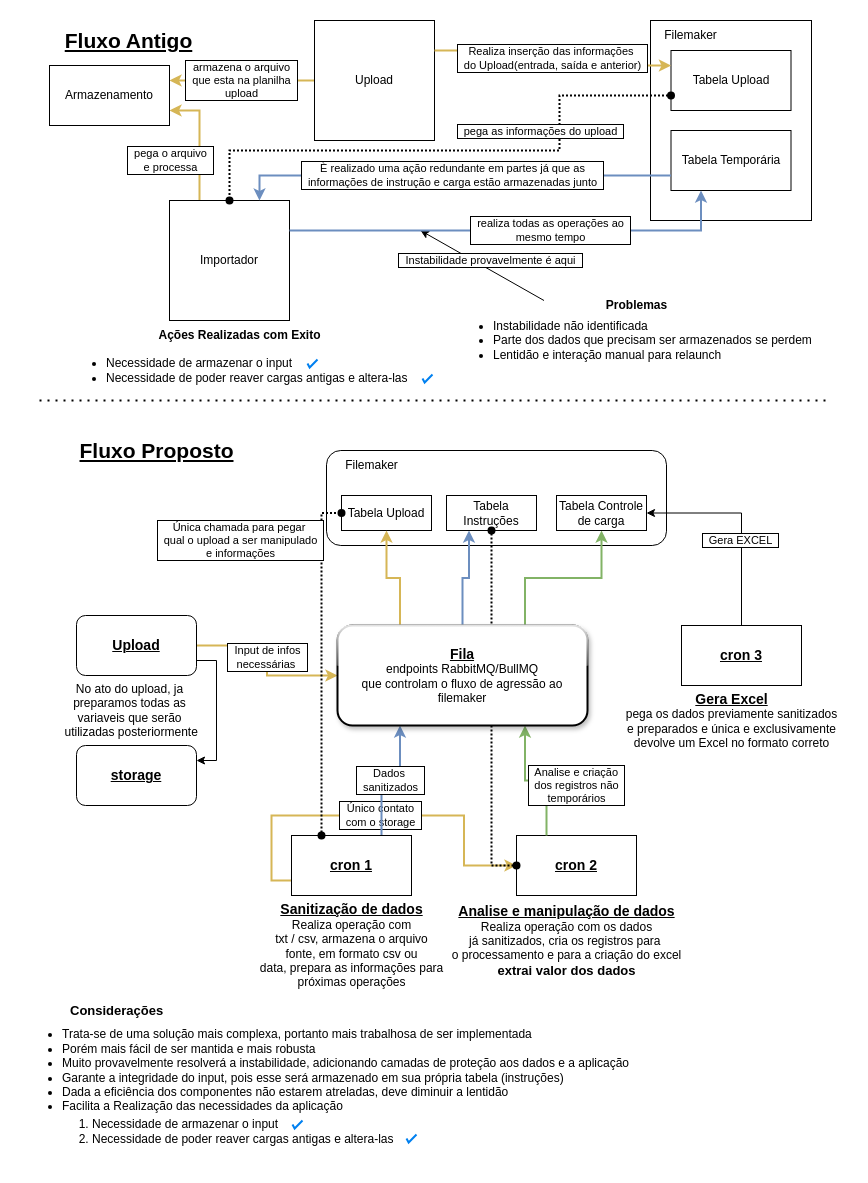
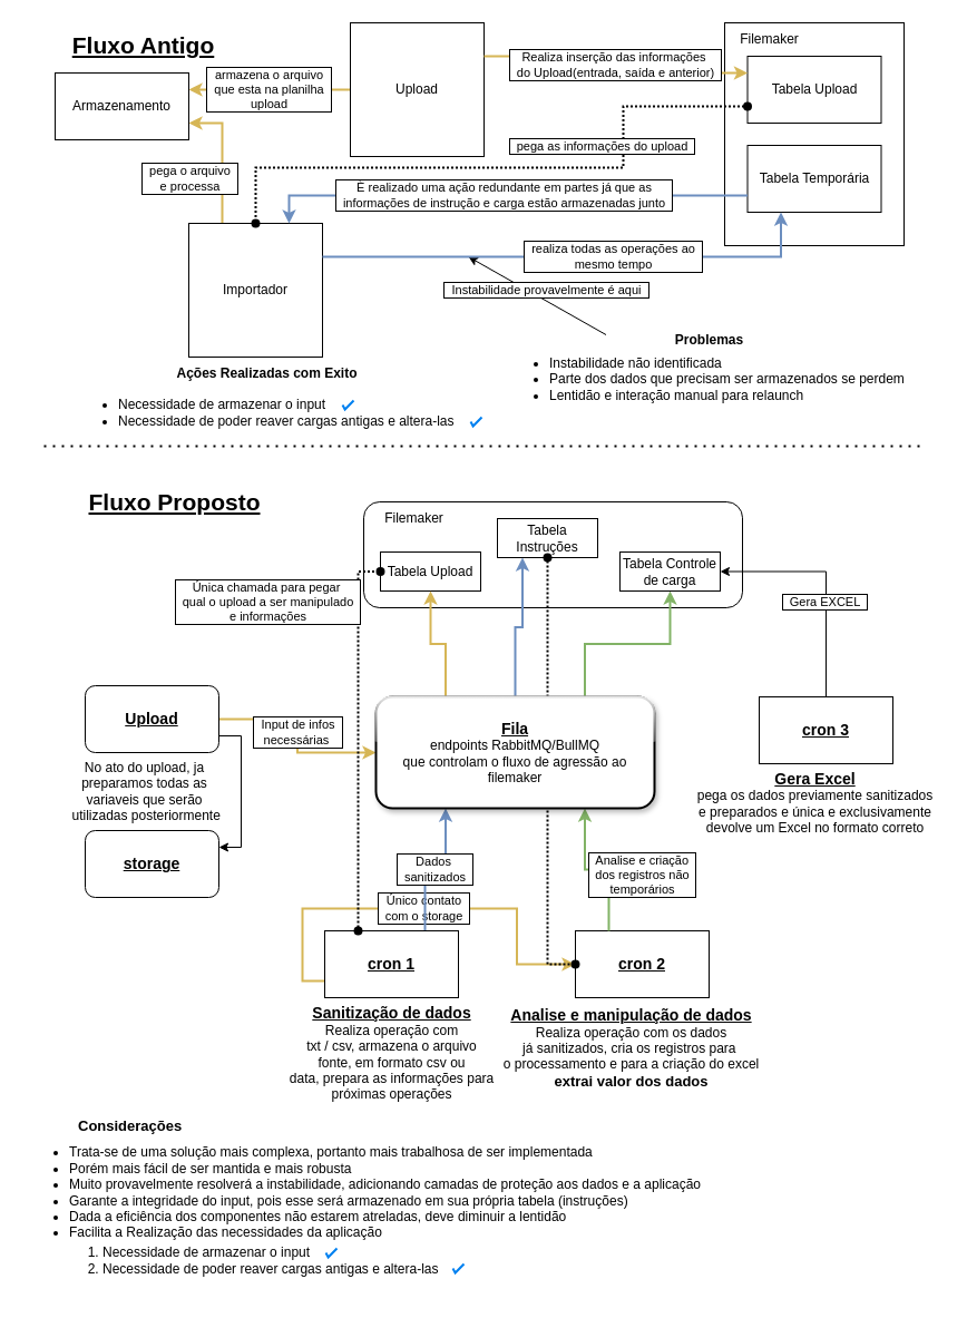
  <mxCell id="0" />
  <mxCell id="1" parent="0" />
  <mxCell id="2" value="" style="rounded=1;whiteSpace=wrap;html=1;" parent="1" vertex="1"><mxGeometry x="326" y="450" width="340" height="95" as="geometry" /></mxCell>
  <mxCell id="3" value="armazena o arquivo&lt;br&gt;&amp;nbsp; que esta na planilha&amp;nbsp;&amp;nbsp;&lt;br&gt;upload" style="edgeStyle=orthogonalEdgeStyle;rounded=0;orthogonalLoop=1;jettySize=auto;html=1;exitX=0;exitY=0.5;exitDx=0;exitDy=0;entryX=1;entryY=0.25;entryDx=0;entryDy=0;strokeWidth=2;labelBorderColor=default;fillColor=#fff2cc;strokeColor=#d6b656;" parent="1" source="4" target="8" edge="1"><mxGeometry x="0.007" relative="1" as="geometry"><mxPoint as="offset" /></mxGeometry></mxCell>
  <mxCell id="4" value="Upload" style="rounded=0;whiteSpace=wrap;html=1;" parent="1" vertex="1"><mxGeometry x="314" y="20" width="120" height="120" as="geometry" /></mxCell>
  <mxCell id="5" value="&amp;nbsp; pega o arquivo&amp;nbsp;&amp;nbsp;&lt;br&gt;e processa" style="edgeStyle=orthogonalEdgeStyle;rounded=0;orthogonalLoop=1;jettySize=auto;html=1;exitX=0.25;exitY=0;exitDx=0;exitDy=0;entryX=1;entryY=0.75;entryDx=0;entryDy=0;strokeWidth=2;labelBorderColor=default;fillColor=#fff2cc;strokeColor=#d6b656;" parent="1" source="6" target="8" edge="1"><mxGeometry x="-0.333" y="29" relative="1" as="geometry"><mxPoint as="offset" /></mxGeometry></mxCell>
  <mxCell id="6" value="Importador" style="rounded=0;whiteSpace=wrap;html=1;" parent="1" vertex="1"><mxGeometry x="169" y="200" width="120" height="120" as="geometry" /></mxCell>
  <mxCell id="7" value="" style="rounded=0;whiteSpace=wrap;html=1;" parent="1" vertex="1"><mxGeometry x="650" y="20" width="161" height="200" as="geometry" /></mxCell>
  <mxCell id="8" value="Armazenamento" style="rounded=0;whiteSpace=wrap;html=1;" parent="1" vertex="1"><mxGeometry x="49" y="65" width="120" height="60" as="geometry" /></mxCell>
  <mxCell id="9" value="Fluxo Antigo" style="text;html=1;align=center;verticalAlign=middle;resizable=0;points=[];autosize=1;strokeColor=none;fillColor=none;fontStyle=5;fontSize=21;" parent="1" vertex="1"><mxGeometry x="53" y="20" width="150" height="40" as="geometry" /></mxCell>
  <mxCell id="10" value="Fluxo Proposto" style="text;html=1;align=center;verticalAlign=middle;resizable=0;points=[];autosize=1;strokeColor=none;fillColor=none;fontStyle=5;fontSize=21;" parent="1" vertex="1"><mxGeometry x="66" y="430" width="180" height="40" as="geometry" /></mxCell>
  <mxCell id="11" style="edgeStyle=orthogonalEdgeStyle;rounded=0;orthogonalLoop=1;jettySize=auto;html=1;exitX=1;exitY=0.75;exitDx=0;exitDy=0;entryX=1;entryY=0.25;entryDx=0;entryDy=0;" parent="1" source="13" target="15" edge="1"><mxGeometry relative="1" as="geometry" /></mxCell>
  <mxCell id="12" value="&amp;nbsp; Input de infos&amp;nbsp;&amp;nbsp;&lt;br&gt;necessárias&amp;nbsp;" style="edgeStyle=orthogonalEdgeStyle;rounded=0;orthogonalLoop=1;jettySize=auto;html=1;exitX=1;exitY=0.5;exitDx=0;exitDy=0;entryX=0;entryY=0.5;entryDx=0;entryDy=0;fillColor=#fff2cc;strokeColor=#d6b656;strokeWidth=2;labelBorderColor=default;" parent="1" source="13" target="35" edge="1"><mxGeometry x="-0.045" relative="1" as="geometry"><mxPoint as="offset" /></mxGeometry></mxCell>
  <mxCell id="13" value="&lt;b&gt;&lt;u&gt;&lt;font style=&quot;font-size: 14px;&quot;&gt;Upload&lt;/font&gt;&lt;/u&gt;&lt;/b&gt;" style="rounded=1;whiteSpace=wrap;html=1;" parent="1" vertex="1"><mxGeometry x="76" y="615" width="120" height="60" as="geometry" /></mxCell>
  <mxCell id="14" value="No ato do upload,&amp;nbsp;ja &lt;br&gt;preparamos todas as &lt;br&gt;variaveis que serão&lt;br&gt;&amp;nbsp;utilizadas posteriormente" style="text;html=1;align=center;verticalAlign=middle;resizable=0;points=[];autosize=1;strokeColor=none;fillColor=none;" parent="1" vertex="1"><mxGeometry x="49" y="675" width="160" height="70" as="geometry" /></mxCell>
  <mxCell id="15" value="&lt;font style=&quot;font-size: 14px;&quot;&gt;&lt;b&gt;&lt;u&gt;storage&lt;/u&gt;&lt;/b&gt;&lt;/font&gt;" style="rounded=1;whiteSpace=wrap;html=1;" parent="1" vertex="1"><mxGeometry x="76" y="745" width="120" height="60" as="geometry" /></mxCell>
  <mxCell id="16" style="edgeStyle=orthogonalEdgeStyle;rounded=0;orthogonalLoop=1;jettySize=auto;html=1;exitX=0.5;exitY=0;exitDx=0;exitDy=0;entryX=0.25;entryY=1;entryDx=0;entryDy=0;fillColor=#dae8fc;strokeColor=#6c8ebf;strokeWidth=2;" parent="1" source="35" target="32" edge="1"><mxGeometry relative="1" as="geometry" /></mxCell>
  <mxCell id="17" style="edgeStyle=orthogonalEdgeStyle;rounded=0;orthogonalLoop=1;jettySize=auto;html=1;exitX=0.75;exitY=0;exitDx=0;exitDy=0;entryX=0.5;entryY=1;entryDx=0;entryDy=0;fillColor=#d5e8d4;strokeColor=#82b366;strokeWidth=2;" parent="1" source="35" target="31" edge="1"><mxGeometry relative="1" as="geometry" /></mxCell>
  <mxCell id="18" value="Único contato&lt;br&gt;&amp;nbsp; com o storage&amp;nbsp;&amp;nbsp;" style="edgeStyle=orthogonalEdgeStyle;rounded=0;orthogonalLoop=1;jettySize=auto;html=1;exitX=0;exitY=0.75;exitDx=0;exitDy=0;fillColor=#fff2cc;strokeColor=#d6b656;strokeWidth=2;labelBorderColor=default;spacingLeft=8;" parent="1" source="20" target="21" edge="1"><mxGeometry relative="1" as="geometry" /></mxCell>
  <mxCell id="19" value="Dados&amp;nbsp;&lt;br&gt;&amp;nbsp; sanitizados&amp;nbsp;&amp;nbsp;" style="edgeStyle=orthogonalEdgeStyle;rounded=0;orthogonalLoop=1;jettySize=auto;html=1;exitX=0.75;exitY=0;exitDx=0;exitDy=0;entryX=0.25;entryY=1;entryDx=0;entryDy=0;fillColor=#dae8fc;strokeColor=#6c8ebf;strokeWidth=2;labelBorderColor=default;" parent="1" source="20" target="35" edge="1"><mxGeometry relative="1" as="geometry" /></mxCell>
  <mxCell id="20" value="&lt;font style=&quot;font-size: 14px;&quot;&gt;&lt;b&gt;&lt;u&gt;cron 1&lt;/u&gt;&lt;/b&gt;&lt;/font&gt;" style="rounded=0;whiteSpace=wrap;html=1;" parent="1" vertex="1"><mxGeometry x="291" y="835" width="120" height="60" as="geometry" /></mxCell>
  <mxCell id="21" value="&lt;font style=&quot;font-size: 14px;&quot;&gt;&lt;b&gt;&lt;u&gt;cron 2&lt;/u&gt;&lt;/b&gt;&lt;/font&gt;" style="rounded=0;whiteSpace=wrap;html=1;" parent="1" vertex="1"><mxGeometry x="516" y="835" width="120" height="60" as="geometry" /></mxCell>
  <mxCell id="22" value="&lt;b&gt;&lt;u&gt;&lt;font style=&quot;font-size: 14px;&quot;&gt;Sanitização de dados&lt;/font&gt;&lt;/u&gt;&lt;/b&gt;&lt;br&gt;Realiza operação com&lt;br&gt;txt / csv, armazena o arquivo&lt;br&gt;fonte, em formato csv ou&lt;br&gt;data, prepara as informações para&lt;br&gt;próximas operações" style="text;html=1;align=center;verticalAlign=middle;resizable=0;points=[];autosize=1;strokeColor=none;fillColor=none;" parent="1" vertex="1"><mxGeometry x="246" y="895" width="210" height="100" as="geometry" /></mxCell>
  <mxCell id="23" value="&amp;nbsp; Gera EXCEL&amp;nbsp;&amp;nbsp;" style="edgeStyle=orthogonalEdgeStyle;rounded=0;orthogonalLoop=1;jettySize=auto;html=1;exitX=0.5;exitY=0;exitDx=0;exitDy=0;entryX=1;entryY=0.5;entryDx=0;entryDy=0;labelBorderColor=default;" parent="1" source="24" target="31" edge="1"><mxGeometry x="-0.181" y="1" relative="1" as="geometry"><mxPoint as="offset" /></mxGeometry></mxCell>
  <mxCell id="24" value="&lt;font style=&quot;font-size: 14px;&quot;&gt;&lt;b&gt;&lt;u&gt;cron 3&lt;/u&gt;&lt;/b&gt;&lt;/font&gt;" style="rounded=0;whiteSpace=wrap;html=1;" parent="1" vertex="1"><mxGeometry x="681" y="625" width="120" height="60" as="geometry" /></mxCell>
  <mxCell id="25" value="&lt;b&gt;&lt;u&gt;&lt;font style=&quot;font-size: 14px;&quot;&gt;Analise e manipulação de dados&lt;/font&gt;&lt;/u&gt;&lt;/b&gt;&lt;br&gt;Realiza operação com os dados&lt;br&gt;já sanitizados, cria os registros para&amp;nbsp;&lt;br&gt;o processamento e para a criação do excel&lt;br&gt;&lt;b&gt;&lt;font style=&quot;font-size: 13px;&quot;&gt;extrai valor dos dados&lt;/font&gt;&lt;/b&gt;" style="text;html=1;align=center;verticalAlign=middle;resizable=0;points=[];autosize=1;strokeColor=none;fillColor=none;" parent="1" vertex="1"><mxGeometry x="441" y="895" width="250" height="90" as="geometry" /></mxCell>
  <mxCell id="26" value="&lt;b&gt;&lt;u&gt;&lt;font style=&quot;font-size: 14px;&quot;&gt;Gera Excel&lt;/font&gt;&lt;/u&gt;&lt;/b&gt;&lt;br&gt;pega os dados previamente sanitizados&lt;br&gt;e preparados e única e exclusivamente&lt;br&gt;devolve um Excel no formato correto" style="text;html=1;align=center;verticalAlign=middle;resizable=0;points=[];autosize=1;strokeColor=none;fillColor=none;" parent="1" vertex="1"><mxGeometry x="615.5" y="685" width="230" height="70" as="geometry" /></mxCell>
  <mxCell id="27" value="Tabela Upload" style="rounded=0;whiteSpace=wrap;html=1;" parent="1" vertex="1"><mxGeometry x="341" y="495" width="90" height="35" as="geometry" /></mxCell>
  <mxCell id="28" value="Única chamada para pegar&amp;nbsp;&lt;br&gt;&amp;nbsp; qual o upload a ser manipulado&amp;nbsp;&amp;nbsp;&lt;br&gt;e informações" style="edgeStyle=orthogonalEdgeStyle;rounded=0;orthogonalLoop=1;jettySize=auto;html=1;exitX=0.25;exitY=0;exitDx=0;exitDy=0;startArrow=oval;startFill=1;endArrow=oval;endFill=1;entryX=0;entryY=0.5;entryDx=0;entryDy=0;fillColor=none;strokeWidth=2;dashed=1;dashPattern=1 1;labelBorderColor=default;" parent="1" source="20" target="27" edge="1"><mxGeometry x="0.724" y="81" relative="1" as="geometry"><mxPoint x="326" y="595" as="targetPoint" /><mxPoint as="offset" /></mxGeometry></mxCell>
  <mxCell id="29" style="edgeStyle=orthogonalEdgeStyle;rounded=0;orthogonalLoop=1;jettySize=auto;html=1;exitX=0.25;exitY=0;exitDx=0;exitDy=0;entryX=0.5;entryY=1;entryDx=0;entryDy=0;fillColor=#fff2cc;strokeColor=#d6b656;strokeWidth=2;" parent="1" source="35" target="27" edge="1"><mxGeometry relative="1" as="geometry" /></mxCell>
  <mxCell id="30" value="Filemaker" style="text;html=1;align=center;verticalAlign=middle;resizable=0;points=[];autosize=1;strokeColor=none;fillColor=none;" parent="1" vertex="1"><mxGeometry x="331" y="450" width="80" height="30" as="geometry" /></mxCell>
  <mxCell id="31" value="Tabela Controle de carga" style="rounded=0;whiteSpace=wrap;html=1;" parent="1" vertex="1"><mxGeometry x="556" y="495" width="90" height="35" as="geometry" /></mxCell>
- <mxCell id="32" value="Tabela Instruções" style="rounded=0;whiteSpace=wrap;html=1;" parent="1" vertex="1"><mxGeometry x="446" y="495" width="90" height="35" as="geometry" /></mxCell>
+ <mxCell id="32" value="Tabela Instruções" style="rounded=0;whiteSpace=wrap;html=1;" parent="1" vertex="1"><mxGeometry x="446" y="465" width="90" height="35" as="geometry" /></mxCell>
  <mxCell id="33" value="&amp;nbsp; Analise e criação&amp;nbsp;&amp;nbsp;&lt;br&gt;dos registros não&lt;br&gt;temporários" style="edgeStyle=orthogonalEdgeStyle;rounded=0;orthogonalLoop=1;jettySize=auto;html=1;exitX=0.25;exitY=0;exitDx=0;exitDy=0;entryX=0.75;entryY=1;entryDx=0;entryDy=0;fillColor=#d5e8d4;strokeColor=#82b366;strokeWidth=2;labelBorderColor=default;" parent="1" source="21" target="35" edge="1"><mxGeometry x="-0.239" y="-30" relative="1" as="geometry"><mxPoint as="offset" /></mxGeometry></mxCell>
  <mxCell id="34" style="edgeStyle=orthogonalEdgeStyle;rounded=0;orthogonalLoop=1;jettySize=auto;html=1;exitX=0.5;exitY=1;exitDx=0;exitDy=0;entryX=0;entryY=0.5;entryDx=0;entryDy=0;fillColor=none;strokeWidth=2;endArrow=oval;endFill=1;startArrow=oval;startFill=1;dashed=1;dashPattern=1 1;" parent="1" source="32" target="21" edge="1"><mxGeometry relative="1" as="geometry" /></mxCell>
  <mxCell id="35" value="&lt;b&gt;&lt;u&gt;&lt;font style=&quot;font-size: 14px;&quot;&gt;Fila&lt;/font&gt;&lt;/u&gt;&lt;/b&gt;&lt;br&gt;endpoints RabbitMQ/BullMQ&lt;br&gt;que controlam o fluxo de agressão ao filemaker" style="rounded=1;whiteSpace=wrap;html=1;perimeterSpacing=0;shadow=1;glass=1;strokeWidth=2;" parent="1" vertex="1"><mxGeometry x="337" y="625" width="250" height="100" as="geometry" /></mxCell>
  <mxCell id="36" value="" style="endArrow=none;dashed=1;html=1;dashPattern=1 3;strokeWidth=2;rounded=0;" parent="1" edge="1"><mxGeometry width="50" height="50" relative="1" as="geometry"><mxPoint x="39" y="400" as="sourcePoint" /><mxPoint x="829" y="400" as="targetPoint" /><Array as="points"><mxPoint x="439" y="400" /></Array></mxGeometry></mxCell>
  <mxCell id="37" value="&lt;ul&gt;&lt;li&gt;Necessidade de armazenar o input&lt;/li&gt;&lt;li&gt;Necessidade de poder reaver cargas antigas e altera-las&lt;/li&gt;&lt;/ul&gt;" style="text;strokeColor=none;fillColor=none;html=1;whiteSpace=wrap;verticalAlign=middle;overflow=hidden;" parent="1" vertex="1"><mxGeometry x="64" y="330" width="370" height="80" as="geometry" /></mxCell>
  <mxCell id="38" value="&lt;b&gt;Ações Realizadas com Exito&lt;/b&gt;" style="text;html=1;align=center;verticalAlign=middle;resizable=0;points=[];autosize=1;strokeColor=none;fillColor=none;" parent="1" vertex="1"><mxGeometry x="144" y="320" width="190" height="30" as="geometry" /></mxCell>
  <mxCell id="39" value="Problemas" style="text;html=1;align=center;verticalAlign=middle;resizable=0;points=[];autosize=1;strokeColor=none;fillColor=none;fontStyle=1" parent="1" vertex="1"><mxGeometry x="596" y="290" width="80" height="30" as="geometry" /></mxCell>
  <mxCell id="40" value="&lt;ul&gt;&lt;li&gt;Instabilidade não identificada&lt;/li&gt;&lt;li&gt;Parte dos dados que precisam ser armazenados se perdem&lt;/li&gt;&lt;li&gt;Lentidão e interação manual para relaunch&lt;/li&gt;&lt;/ul&gt;" style="text;strokeColor=none;fillColor=none;html=1;whiteSpace=wrap;verticalAlign=middle;overflow=hidden;" parent="1" vertex="1"><mxGeometry x="451" y="300" width="370" height="80" as="geometry" /></mxCell>
  <mxCell id="41" value="&amp;nbsp; Instabilidade provavelmente é aqui&amp;nbsp;&amp;nbsp;" style="endArrow=classic;html=1;rounded=0;exitX=0.25;exitY=0;exitDx=0;exitDy=0;labelBorderColor=default;spacingTop=0;spacing=2;spacingBottom=0;spacingLeft=0;" parent="1" source="40" edge="1"><mxGeometry x="-0.066" y="-8" width="50" height="50" relative="1" as="geometry"><mxPoint x="510.5" y="445" as="sourcePoint" /><mxPoint x="420" y="230" as="targetPoint" /><mxPoint as="offset" /></mxGeometry></mxCell>
  <mxCell id="42" value="Filemaker" style="text;html=1;align=center;verticalAlign=middle;resizable=0;points=[];autosize=1;strokeColor=none;fillColor=none;" parent="1" vertex="1"><mxGeometry x="650" y="20" width="80" height="30" as="geometry" /></mxCell>
  <mxCell id="43" value="Tabela Upload" style="rounded=0;whiteSpace=wrap;html=1;" parent="1" vertex="1"><mxGeometry x="670.5" y="50" width="120" height="60" as="geometry" /></mxCell>
  <mxCell id="44" value="Tabela Temporária" style="rounded=0;whiteSpace=wrap;html=1;" parent="1" vertex="1"><mxGeometry x="670.5" y="130" width="120" height="60" as="geometry" /></mxCell>
  <mxCell id="45" value="&amp;nbsp; realiza todas as operações ao&amp;nbsp;&amp;nbsp;&lt;br&gt;mesmo tempo" style="edgeStyle=orthogonalEdgeStyle;rounded=0;orthogonalLoop=1;jettySize=auto;html=1;exitX=1;exitY=0.25;exitDx=0;exitDy=0;entryX=0.25;entryY=1;entryDx=0;entryDy=0;strokeWidth=2;fillColor=#dae8fc;strokeColor=#6c8ebf;labelBorderColor=default;" parent="1" source="6" target="44" edge="1"><mxGeometry x="0.156" relative="1" as="geometry"><mxPoint as="offset" /></mxGeometry></mxCell>
  <mxCell id="46" value="&amp;nbsp; pega as informações do upload&amp;nbsp;&amp;nbsp;" style="edgeStyle=orthogonalEdgeStyle;rounded=0;orthogonalLoop=1;jettySize=auto;html=1;exitX=0;exitY=0.75;exitDx=0;exitDy=0;entryX=0.5;entryY=0;entryDx=0;entryDy=0;endArrow=oval;endFill=1;startArrow=oval;startFill=1;dashed=1;dashPattern=1 1;strokeWidth=2;labelBorderColor=default;" parent="1" source="43" target="6" edge="1"><mxGeometry x="-0.464" y="-19" relative="1" as="geometry"><Array as="points"><mxPoint x="559" y="95" /><mxPoint x="559" y="150" /><mxPoint x="229" y="150" /></Array><mxPoint y="1" as="offset" /></mxGeometry></mxCell>
  <mxCell id="47" value="È realizado uma ação redundante em partes já que as &lt;br&gt;&amp;nbsp; informações de instrução e carga estão armazenadas junto&amp;nbsp;&amp;nbsp;" style="edgeStyle=orthogonalEdgeStyle;rounded=0;orthogonalLoop=1;jettySize=auto;html=1;exitX=0.75;exitY=0;exitDx=0;exitDy=0;entryX=0;entryY=0.75;entryDx=0;entryDy=0;startArrow=classic;startFill=1;endArrow=none;endFill=0;strokeWidth=2;fillColor=#dae8fc;strokeColor=#6c8ebf;labelBorderColor=default;" parent="1" source="6" target="44" edge="1"><mxGeometry relative="1" as="geometry" /></mxCell>
  <mxCell id="48" value="Realiza inserção das informações&amp;nbsp;&lt;br&gt;&amp;nbsp; do Upload(entrada, saída e anterior)&amp;nbsp;&amp;nbsp;" style="edgeStyle=orthogonalEdgeStyle;rounded=0;orthogonalLoop=1;jettySize=auto;html=1;exitX=1;exitY=0.25;exitDx=0;exitDy=0;entryX=0;entryY=0.25;entryDx=0;entryDy=0;strokeWidth=2;labelBorderColor=default;fillColor=#fff2cc;strokeColor=#d6b656;" parent="1" source="4" target="43" edge="1"><mxGeometry relative="1" as="geometry" /></mxCell>
  <mxCell id="49" value="&lt;b&gt;&lt;font style=&quot;font-size: 13px;&quot;&gt;Considerações&lt;/font&gt;&lt;/b&gt;" style="text;strokeColor=none;fillColor=none;align=left;verticalAlign=middle;spacingLeft=4;spacingRight=4;overflow=hidden;points=[[0,0.5],[1,0.5]];portConstraint=eastwest;rotatable=0;whiteSpace=wrap;html=1;" parent="1" vertex="1"><mxGeometry x="64" y="995" width="110" height="30" as="geometry" /></mxCell>
  <mxCell id="50" value="&lt;ul&gt;&lt;li&gt;Trata-se de uma solução mais complexa, portanto mais trabalhosa de ser implementada&lt;/li&gt;&lt;li&gt;Porém mais fácil de ser mantida e mais robusta&lt;/li&gt;&lt;li&gt;Muito provavelmente resolverá a instabilidade, adicionando camadas de proteção aos dados e a aplicação&lt;/li&gt;&lt;li&gt;Garante a integridade do input, pois esse será armazenado em sua própria tabela (instruções)&lt;/li&gt;&lt;li&gt;Dada a eficiência dos componentes não estarem atreladas, deve diminuir a lentidão&lt;/li&gt;&lt;li&gt;Facilita a Realização das necessidades da aplicação&lt;/li&gt;&lt;/ul&gt;" style="text;strokeColor=none;fillColor=none;html=1;whiteSpace=wrap;verticalAlign=middle;overflow=hidden;" parent="1" vertex="1"><mxGeometry y="1010" width="640" height="120" as="geometry" x="20" /></mxCell>
  <mxCell id="51" value="&lt;ol&gt;&lt;li style=&quot;border-color: var(--border-color);&quot;&gt;Necessidade de armazenar o input&lt;/li&gt;&lt;li style=&quot;border-color: var(--border-color);&quot;&gt;Necessidade de poder reaver cargas antigas e altera-las&lt;/li&gt;&lt;/ol&gt;" style="text;strokeColor=none;fillColor=none;html=1;whiteSpace=wrap;verticalAlign=middle;overflow=hidden;" parent="1" vertex="1"><mxGeometry x="50" y="1100" width="381" height="61" as="geometry" /></mxCell>
  <mxCell id="52" value="" style="html=1;verticalLabelPosition=bottom;labelBackgroundColor=#ffffff;verticalAlign=top;shadow=0;dashed=0;strokeWidth=2;shape=mxgraph.ios7.misc.check;strokeColor=#0080f0;" parent="1" vertex="1"><mxGeometry x="292" y="1120" width="10" height="8" as="geometry" /></mxCell>
  <mxCell id="53" value="" style="html=1;verticalLabelPosition=bottom;labelBackgroundColor=#ffffff;verticalAlign=top;shadow=0;dashed=0;strokeWidth=2;shape=mxgraph.ios7.misc.check;strokeColor=#0080f0;" parent="1" vertex="1"><mxGeometry x="406" y="1134" width="10" height="8" as="geometry" /></mxCell>
  <mxCell id="54" value="" style="html=1;verticalLabelPosition=bottom;labelBackgroundColor=#ffffff;verticalAlign=top;shadow=0;dashed=0;strokeWidth=2;shape=mxgraph.ios7.misc.check;strokeColor=#0080f0;" parent="1" vertex="1"><mxGeometry x="307" y="359" width="10" height="8" as="geometry" /></mxCell>
  <mxCell id="55" value="" style="html=1;verticalLabelPosition=bottom;labelBackgroundColor=#ffffff;verticalAlign=top;shadow=0;dashed=0;strokeWidth=2;shape=mxgraph.ios7.misc.check;strokeColor=#0080f0;" parent="1" vertex="1"><mxGeometry x="422" y="374" width="10" height="8" as="geometry" /></mxCell>
